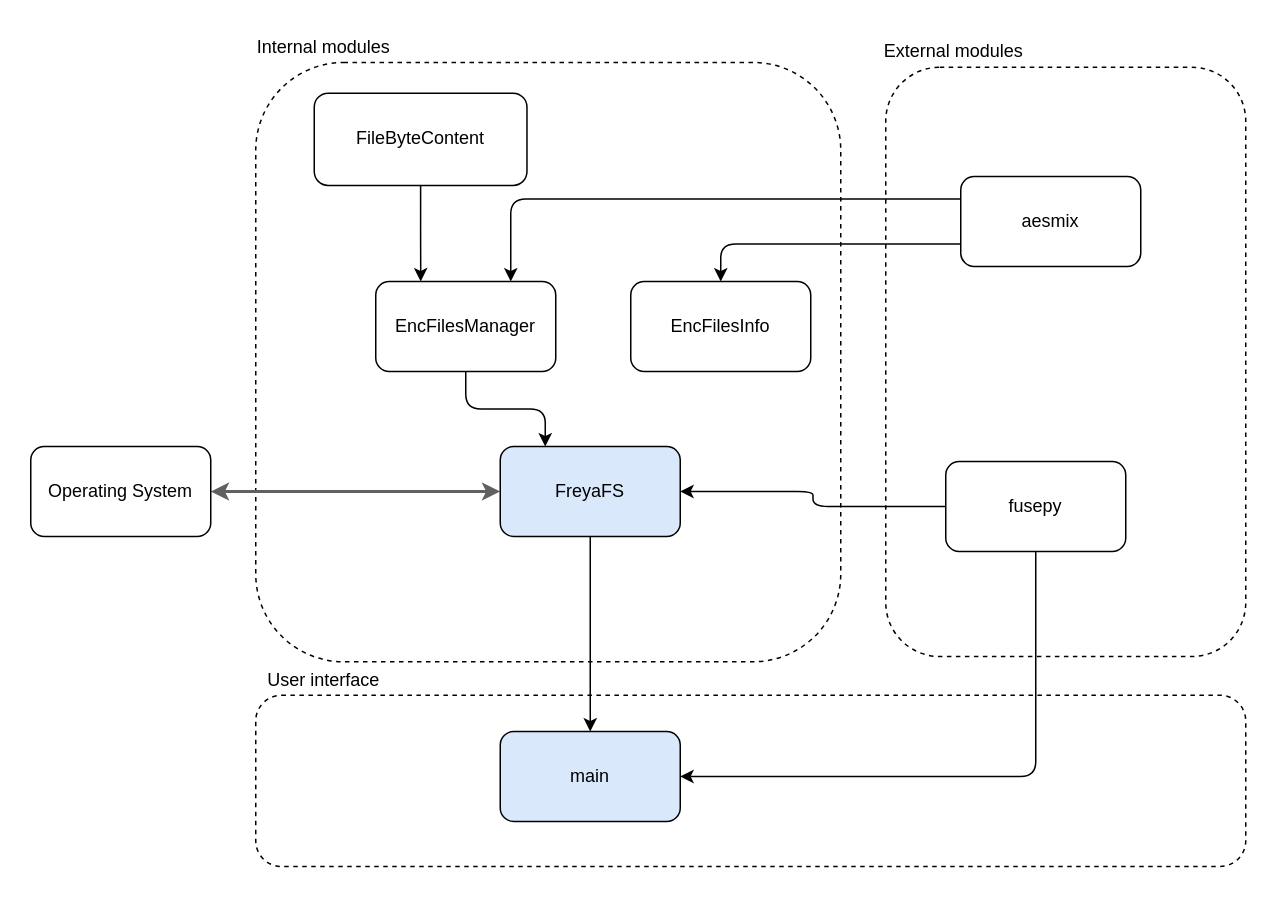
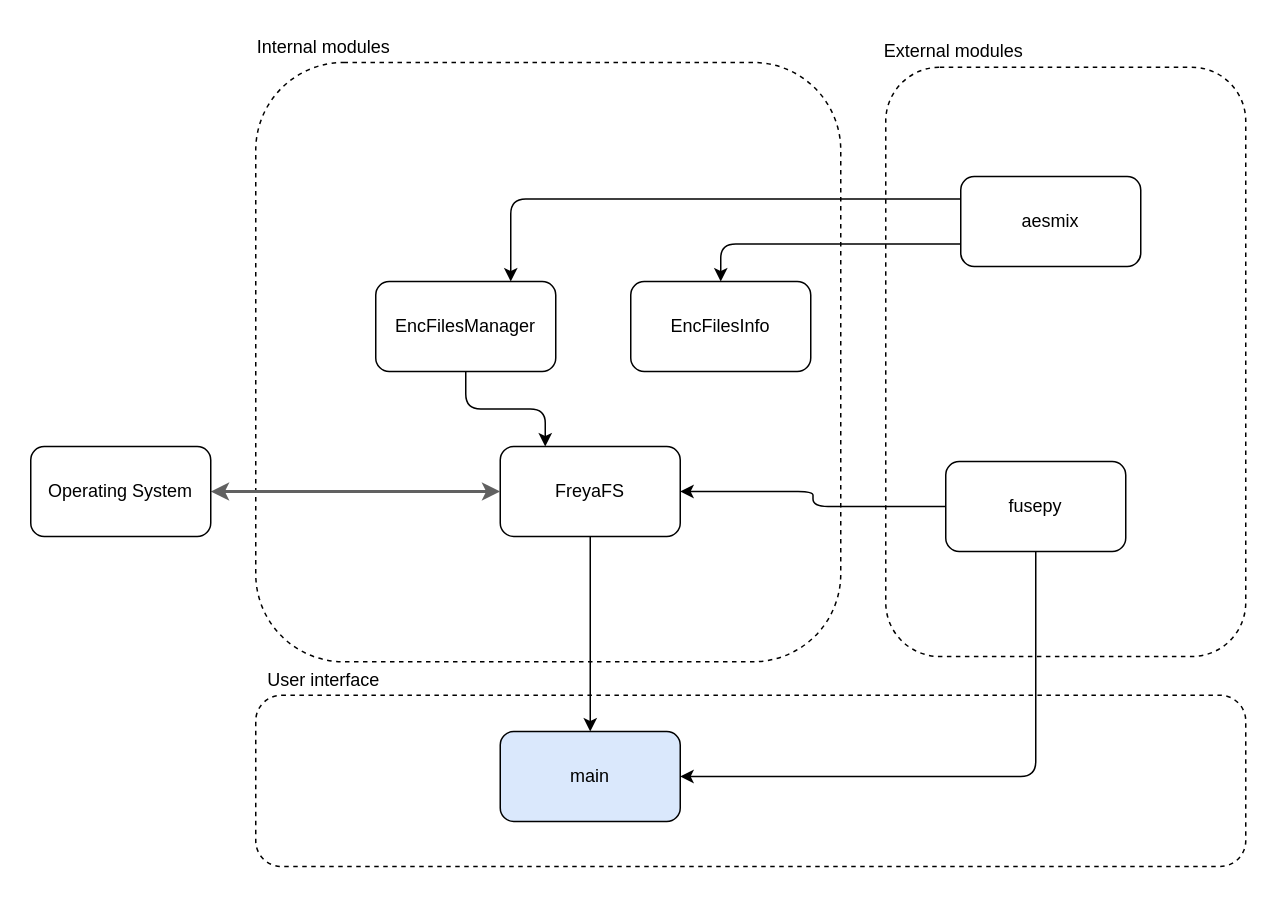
  <mxCell id="0" />
  <mxCell id="1" parent="0" />
  <mxCell id="2" value="" style="group" parent="1" vertex="1" connectable="0"><mxGeometry x="170" y="457" width="660" height="120" as="geometry" /></mxCell>
  <mxCell id="3" value="" style="rounded=1;whiteSpace=wrap;html=1;dashed=1;" parent="2" vertex="1"><mxGeometry y="5.854" width="660" height="114.146" as="geometry" /></mxCell>
  <mxCell id="4" value="" style="group" parent="1" vertex="1" connectable="0"><mxGeometry x="590" y="24" width="240" height="413" as="geometry" /></mxCell>
  <mxCell id="5" value="" style="rounded=1;whiteSpace=wrap;html=1;dashed=1;" parent="4" vertex="1"><mxGeometry y="20.146" width="240" height="392.854" as="geometry" /></mxCell>
  <mxCell id="6" value="External modules" style="text;html=1;align=center;verticalAlign=middle;resizable=0;points=[];;autosize=1;" parent="4" vertex="1"><mxGeometry x="-10" width="110" height="20" as="geometry" /></mxCell>
  <mxCell id="7" value="aesmix" style="rounded=1;whiteSpace=wrap;html=1;" parent="4" vertex="1"><mxGeometry x="50" y="93" width="120" height="60" as="geometry" /></mxCell>
  <mxCell id="8" value="" style="group" parent="1" vertex="1" connectable="0"><mxGeometry x="170" y="20.5" width="390" height="420" as="geometry" /></mxCell>
  <mxCell id="9" value="" style="rounded=1;whiteSpace=wrap;html=1;dashed=1;" parent="8" vertex="1"><mxGeometry y="20.488" width="390" height="399.512" as="geometry" /></mxCell>
  <mxCell id="10" value="Internal modules" style="text;html=1;align=center;verticalAlign=middle;resizable=0;points=[];;autosize=1;" parent="8" vertex="1"><mxGeometry x="-5" width="100" height="20" as="geometry" /></mxCell>
- <mxCell id="11" value="FileByteContent" style="rounded=1;whiteSpace=wrap;html=1;" parent="8" vertex="1"><mxGeometry x="38.996" y="40.976" width="141.818" height="61.463" as="geometry" /></mxCell>
  <mxCell id="12" style="edgeStyle=orthogonalEdgeStyle;rounded=0;orthogonalLoop=1;jettySize=auto;html=1;exitX=0.5;exitY=1;exitDx=0;exitDy=0;entryX=0.5;entryY=0;entryDx=0;entryDy=0;" parent="1" source="13" target="22" edge="1"><mxGeometry relative="1" as="geometry" /></mxCell>
- <mxCell id="13" value="FreyaFS" style="rounded=1;whiteSpace=wrap;html=1;fillColor=#dae8fc;" parent="1" vertex="1"><mxGeometry x="333" y="297" width="120" height="60" as="geometry" /></mxCell>
+ <mxCell id="13" value="FreyaFS" style="rounded=1;whiteSpace=wrap;html=1;" parent="1" vertex="1"><mxGeometry x="333" y="297" width="120" height="60" as="geometry" /></mxCell>
  <mxCell id="14" style="edgeStyle=orthogonalEdgeStyle;rounded=1;orthogonalLoop=1;jettySize=auto;html=1;exitX=0.5;exitY=1;exitDx=0;exitDy=0;entryX=0.25;entryY=0;entryDx=0;entryDy=0;" parent="1" source="15" target="13" edge="1"><mxGeometry relative="1" as="geometry" /></mxCell>
  <mxCell id="15" value="EncFilesManager" style="rounded=1;whiteSpace=wrap;html=1;" parent="1" vertex="1"><mxGeometry x="250" y="187" width="120" height="60" as="geometry" /></mxCell>
  <mxCell id="16" value="EncFilesInfo" style="rounded=1;whiteSpace=wrap;html=1;" parent="1" vertex="1"><mxGeometry x="420" y="187" width="120" height="60" as="geometry" /></mxCell>
  <mxCell id="17" style="edgeStyle=orthogonalEdgeStyle;rounded=1;orthogonalLoop=1;jettySize=auto;html=1;exitX=0;exitY=0.25;exitDx=0;exitDy=0;entryX=0.75;entryY=0;entryDx=0;entryDy=0;" parent="1" source="7" target="15" edge="1"><mxGeometry relative="1" as="geometry" /></mxCell>
  <mxCell id="18" style="edgeStyle=orthogonalEdgeStyle;rounded=1;orthogonalLoop=1;jettySize=auto;html=1;exitX=0;exitY=0.75;exitDx=0;exitDy=0;" parent="1" source="7" target="16" edge="1"><mxGeometry relative="1" as="geometry" /></mxCell>
  <mxCell id="19" style="edgeStyle=orthogonalEdgeStyle;rounded=1;orthogonalLoop=1;jettySize=auto;html=1;exitX=0;exitY=0.5;exitDx=0;exitDy=0;entryX=1;entryY=0.5;entryDx=0;entryDy=0;" parent="1" source="21" target="13" edge="1"><mxGeometry relative="1" as="geometry" /></mxCell>
  <mxCell id="20" style="edgeStyle=orthogonalEdgeStyle;rounded=1;comic=0;orthogonalLoop=1;jettySize=auto;html=1;exitX=0.5;exitY=1;exitDx=0;exitDy=0;entryX=1;entryY=0.5;entryDx=0;entryDy=0;shadow=0;startArrow=none;startFill=0;targetPerimeterSpacing=0;strokeColor=#000000;strokeWidth=1;" parent="1" source="21" target="22" edge="1"><mxGeometry relative="1" as="geometry" /></mxCell>
  <mxCell id="21" value="fusepy" style="rounded=1;whiteSpace=wrap;html=1;" parent="1" vertex="1"><mxGeometry x="630" y="307" width="120" height="60" as="geometry" /></mxCell>
  <mxCell id="22" value="main" style="rounded=1;whiteSpace=wrap;html=1;fillColor=#dae8fc;" parent="1" vertex="1"><mxGeometry x="333" y="487" width="120" height="60" as="geometry" /></mxCell>
  <mxCell id="23" style="edgeStyle=orthogonalEdgeStyle;rounded=0;orthogonalLoop=1;jettySize=auto;html=1;exitX=1;exitY=0.5;exitDx=0;exitDy=0;entryX=0;entryY=0.5;entryDx=0;entryDy=0;startArrow=classic;startFill=1;strokeWidth=2;targetPerimeterSpacing=0;shadow=0;comic=0;strokeColor=#616161;" parent="1" source="24" target="13" edge="1"><mxGeometry relative="1" as="geometry"><Array as="points"><mxPoint x="210" y="327" /><mxPoint x="210" y="327" /></Array></mxGeometry></mxCell>
  <mxCell id="24" value="Operating System" style="rounded=1;whiteSpace=wrap;html=1;" parent="1" vertex="1"><mxGeometry x="20" y="297" width="120" height="60" as="geometry" /></mxCell>
- <mxCell id="25" style="edgeStyle=orthogonalEdgeStyle;rounded=0;orthogonalLoop=1;jettySize=auto;html=1;exitX=0.5;exitY=1;exitDx=0;exitDy=0;entryX=0.25;entryY=0;entryDx=0;entryDy=0;" parent="1" source="11" target="15" edge="1"><mxGeometry relative="1" as="geometry" /></mxCell>
  <mxCell id="26" value="User interface" style="text;html=1;align=center;verticalAlign=middle;resizable=0;points=[];;autosize=1;" parent="1" vertex="1"><mxGeometry x="170" y="442.5" width="90" height="20" as="geometry" /></mxCell>
